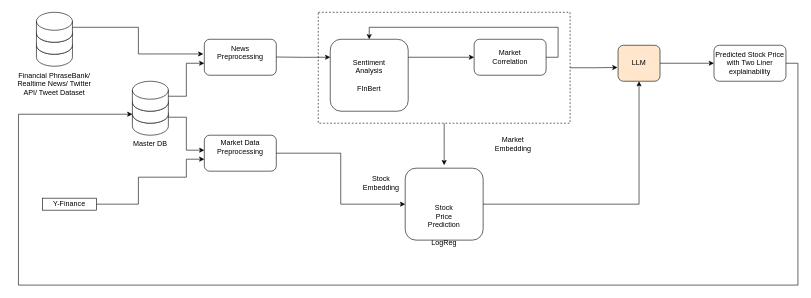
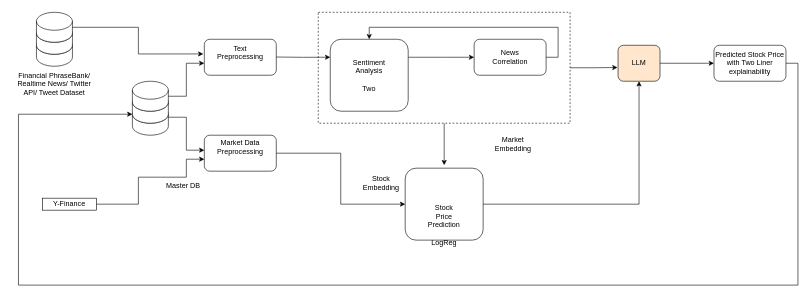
  <mxCell id="0" />
  <mxCell id="1" parent="0" />
  <mxCell id="2" style="edgeStyle=orthogonalEdgeStyle;rounded=0;orthogonalLoop=1;jettySize=auto;html=1;exitX=0.5;exitY=1;exitDx=0;exitDy=0;" edge="1" parent="1" source="3"><mxGeometry relative="1" as="geometry"><mxPoint x="740" y="275" as="targetPoint" /></mxGeometry></mxCell>
  <mxCell id="3" value="" style="rounded=0;whiteSpace=wrap;html=1;dashed=1;" vertex="1" parent="1"><mxGeometry x="530" y="20" width="420" height="185" as="geometry" /></mxCell>
  <mxCell id="4" value="" style="group" vertex="1" connectable="0" parent="1"><mxGeometry x="220" y="135" width="60" height="90" as="geometry" /></mxCell>
  <mxCell id="5" value="" style="group" vertex="1" connectable="0" parent="4"><mxGeometry width="60" height="90" as="geometry" /></mxCell>
  <mxCell id="6" value="" style="shape=cylinder3;whiteSpace=wrap;html=1;boundedLbl=1;backgroundOutline=1;size=15;" vertex="1" parent="5"><mxGeometry y="40" width="60" height="50" as="geometry" /></mxCell>
  <mxCell id="7" value="" style="group" vertex="1" connectable="0" parent="5"><mxGeometry width="60" height="70" as="geometry" /></mxCell>
  <mxCell id="8" value="" style="shape=cylinder3;whiteSpace=wrap;html=1;boundedLbl=1;backgroundOutline=1;size=15;" vertex="1" parent="7"><mxGeometry y="20" width="60" height="50" as="geometry" /></mxCell>
  <mxCell id="9" value="" style="shape=cylinder3;whiteSpace=wrap;html=1;boundedLbl=1;backgroundOutline=1;size=15;" vertex="1" parent="7"><mxGeometry width="60" height="50" as="geometry" /></mxCell>
- <mxCell id="10" value="Master DB" style="text;html=1;align=center;verticalAlign=middle;whiteSpace=wrap;rounded=0;" vertex="1" parent="1"><mxGeometry x="220" y="225" width="60" height="30" as="geometry" /></mxCell>
+ <mxCell id="10" value="Master DB" style="text;html=1;align=center;verticalAlign=middle;whiteSpace=wrap;rounded=0;" vertex="1" parent="1"><mxGeometry x="275" y="295" width="60" height="30" as="geometry" /></mxCell>
  <mxCell id="11" value="" style="group" vertex="1" connectable="0" parent="1"><mxGeometry x="340" y="225" width="120" height="60" as="geometry" /></mxCell>
  <mxCell id="12" value="" style="rounded=1;whiteSpace=wrap;html=1;" vertex="1" parent="11"><mxGeometry width="120" height="60" as="geometry" /></mxCell>
  <mxCell id="13" value="&lt;div&gt;Market Data&lt;/div&gt;&lt;div&gt;Preprocessing&lt;/div&gt;" style="text;html=1;align=center;verticalAlign=middle;whiteSpace=wrap;rounded=0;" vertex="1" parent="11"><mxGeometry x="30" y="5" width="60" height="30" as="geometry" /></mxCell>
  <mxCell id="14" value="" style="group" vertex="1" connectable="0" parent="1"><mxGeometry x="340" y="65" width="120" height="60" as="geometry" /></mxCell>
  <mxCell id="15" value="" style="rounded=1;whiteSpace=wrap;html=1;" vertex="1" parent="14"><mxGeometry width="120" height="60" as="geometry" /></mxCell>
- <mxCell id="16" value="News Preprocessing&lt;div&gt;&lt;br&gt;&lt;/div&gt;" style="text;html=1;align=center;verticalAlign=middle;whiteSpace=wrap;rounded=0;" vertex="1" parent="14"><mxGeometry x="30" y="15" width="60" height="30" as="geometry" /></mxCell>
+ <mxCell id="16" value="Text Preprocessing&lt;div&gt;&lt;br&gt;&lt;/div&gt;" style="text;html=1;align=center;verticalAlign=middle;whiteSpace=wrap;rounded=0;" vertex="1" parent="14"><mxGeometry x="30" y="15" width="60" height="30" as="geometry" /></mxCell>
  <mxCell id="17" value="" style="group" vertex="1" connectable="0" parent="1"><mxGeometry x="675" y="280" width="130" height="120" as="geometry" /></mxCell>
  <mxCell id="18" value="" style="rounded=1;whiteSpace=wrap;html=1;" vertex="1" parent="17"><mxGeometry width="130" height="120" as="geometry" /></mxCell>
  <mxCell id="19" value="Stock Price Prediction&lt;div&gt;&lt;br&gt;&lt;/div&gt;&lt;div&gt;LogReg&lt;/div&gt;" style="text;html=1;align=center;verticalAlign=middle;whiteSpace=wrap;rounded=0;" vertex="1" parent="17"><mxGeometry x="35" y="80" width="60" height="30" as="geometry" /></mxCell>
  <mxCell id="20" value="" style="group" vertex="1" connectable="0" parent="1"><mxGeometry x="550" y="65" width="130" height="120" as="geometry" /></mxCell>
  <mxCell id="21" style="edgeStyle=orthogonalEdgeStyle;rounded=0;orthogonalLoop=1;jettySize=auto;html=1;exitX=1;exitY=0.25;exitDx=0;exitDy=0;" edge="1" parent="20" source="22"><mxGeometry relative="1" as="geometry"><mxPoint x="240" y="30" as="targetPoint" /></mxGeometry></mxCell>
  <mxCell id="22" value="" style="rounded=1;whiteSpace=wrap;html=1;" vertex="1" parent="20"><mxGeometry width="130" height="120" as="geometry" /></mxCell>
- <mxCell id="23" value="Sentiment&lt;div&gt;Analysis&lt;/div&gt;&lt;div&gt;&lt;br&gt;&lt;/div&gt;&lt;div&gt;FInBert&lt;/div&gt;" style="text;html=1;align=center;verticalAlign=middle;whiteSpace=wrap;rounded=0;" vertex="1" parent="20"><mxGeometry x="35" y="45" width="60" height="30" as="geometry" /></mxCell>
+ <mxCell id="23" value="Sentiment&lt;div&gt;Analysis&lt;/div&gt;&lt;div&gt;&lt;br&gt;&lt;/div&gt;&lt;div&gt;Two&lt;/div&gt;" style="text;html=1;align=center;verticalAlign=middle;whiteSpace=wrap;rounded=0;" vertex="1" parent="20"><mxGeometry x="35" y="45" width="60" height="30" as="geometry" /></mxCell>
  <mxCell id="24" value="" style="group" vertex="1" connectable="0" parent="1"><mxGeometry x="60" y="20" width="60" height="90" as="geometry" /></mxCell>
  <mxCell id="25" value="" style="group" vertex="1" connectable="0" parent="24"><mxGeometry width="60" height="90" as="geometry" /></mxCell>
  <mxCell id="26" value="" style="shape=cylinder3;whiteSpace=wrap;html=1;boundedLbl=1;backgroundOutline=1;size=15;" vertex="1" parent="25"><mxGeometry y="40" width="60" height="50" as="geometry" /></mxCell>
  <mxCell id="27" value="" style="group" vertex="1" connectable="0" parent="25"><mxGeometry width="60" height="70" as="geometry" /></mxCell>
  <mxCell id="28" value="" style="shape=cylinder3;whiteSpace=wrap;html=1;boundedLbl=1;backgroundOutline=1;size=15;" vertex="1" parent="27"><mxGeometry y="20" width="60" height="50" as="geometry" /></mxCell>
  <mxCell id="29" value="" style="shape=cylinder3;whiteSpace=wrap;html=1;boundedLbl=1;backgroundOutline=1;size=15;" vertex="1" parent="27"><mxGeometry width="60" height="50" as="geometry" /></mxCell>
  <mxCell id="30" value="Financial PhraseBank/ Realtime News/ Twitter API/ Tweet Dataset" style="text;html=1;align=center;verticalAlign=middle;whiteSpace=wrap;rounded=0;" vertex="1" parent="1"><mxGeometry x="20" y="125" width="140" height="30" as="geometry" /></mxCell>
  <mxCell id="31" value="" style="edgeStyle=orthogonalEdgeStyle;rounded=0;orthogonalLoop=1;jettySize=auto;html=1;" edge="1" parent="1" source="9" target="15"><mxGeometry relative="1" as="geometry"><Array as="points"><mxPoint x="310" y="160" /><mxPoint x="310" y="105" /></Array></mxGeometry></mxCell>
  <mxCell id="32" style="edgeStyle=orthogonalEdgeStyle;rounded=0;orthogonalLoop=1;jettySize=auto;html=1;exitX=1;exitY=0.5;exitDx=0;exitDy=0;exitPerimeter=0;entryX=-0.014;entryY=0.408;entryDx=0;entryDy=0;entryPerimeter=0;" edge="1" parent="1" source="29" target="15"><mxGeometry relative="1" as="geometry" /></mxCell>
  <mxCell id="33" value="" style="edgeStyle=orthogonalEdgeStyle;rounded=0;orthogonalLoop=1;jettySize=auto;html=1;" edge="1" parent="1"><mxGeometry relative="1" as="geometry"><mxPoint x="280" y="195" as="sourcePoint" /><mxPoint x="340" y="250" as="targetPoint" /><Array as="points"><mxPoint x="310" y="195" /><mxPoint x="310" y="250" /></Array></mxGeometry></mxCell>
  <mxCell id="34" style="edgeStyle=orthogonalEdgeStyle;rounded=0;orthogonalLoop=1;jettySize=auto;html=1;exitX=1;exitY=0.5;exitDx=0;exitDy=0;entryX=0;entryY=0.667;entryDx=0;entryDy=0;entryPerimeter=0;" edge="1" parent="1" source="50" target="12"><mxGeometry relative="1" as="geometry"><mxPoint x="270" y="295" as="targetPoint" /><Array as="points"><mxPoint y="340" x="230" /><mxPoint y="295" x="230" /><mxPoint x="310" y="295" /><mxPoint x="310" y="265" /></Array></mxGeometry></mxCell>
  <mxCell id="35" style="edgeStyle=orthogonalEdgeStyle;rounded=0;orthogonalLoop=1;jettySize=auto;html=1;exitX=1;exitY=0.25;exitDx=0;exitDy=0;" edge="1" parent="1"><mxGeometry relative="1" as="geometry"><mxPoint x="550" y="94.933" as="targetPoint" /><mxPoint x="460" y="94.6" as="sourcePoint" /></mxGeometry></mxCell>
  <mxCell id="36" value="" style="group" vertex="1" connectable="0" parent="1"><mxGeometry x="790" y="65" width="120" height="60" as="geometry" /></mxCell>
  <mxCell id="37" value="" style="rounded=1;whiteSpace=wrap;html=1;" vertex="1" parent="36"><mxGeometry width="120" height="60" as="geometry" /></mxCell>
- <mxCell id="38" value="Market Correlation" style="text;html=1;align=center;verticalAlign=middle;whiteSpace=wrap;rounded=0;" vertex="1" parent="36"><mxGeometry x="30" y="15" width="60" height="30" as="geometry" /></mxCell>
+ <mxCell id="38" value="News Correlation" style="text;html=1;align=center;verticalAlign=middle;whiteSpace=wrap;rounded=0;" vertex="1" parent="36"><mxGeometry x="30" y="15" width="60" height="30" as="geometry" /></mxCell>
  <mxCell id="39" style="edgeStyle=orthogonalEdgeStyle;rounded=0;orthogonalLoop=1;jettySize=auto;html=1;exitX=1;exitY=0.5;exitDx=0;exitDy=0;entryX=0.5;entryY=0;entryDx=0;entryDy=0;" edge="1" parent="1" source="37" target="22"><mxGeometry relative="1" as="geometry"><Array as="points"><mxPoint x="930" y="95" /><mxPoint x="930" y="45" /><mxPoint x="615" y="45" /></Array></mxGeometry></mxCell>
  <mxCell id="40" style="edgeStyle=orthogonalEdgeStyle;rounded=0;orthogonalLoop=1;jettySize=auto;html=1;exitX=1;exitY=0.5;exitDx=0;exitDy=0;entryX=0;entryY=0.5;entryDx=0;entryDy=0;" edge="1" parent="1" source="12" target="18"><mxGeometry relative="1" as="geometry" /></mxCell>
  <mxCell id="41" value="Market Embedding" style="text;html=1;align=center;verticalAlign=middle;whiteSpace=wrap;rounded=0;" vertex="1" parent="1"><mxGeometry x="825" y="225" width="60" height="30" as="geometry" /></mxCell>
  <mxCell id="42" value="Stock&lt;div&gt;Embedding&lt;/div&gt;" style="text;html=1;align=center;verticalAlign=middle;whiteSpace=wrap;rounded=0;" vertex="1" parent="1"><mxGeometry x="605" y="290" width="60" height="30" as="geometry" /></mxCell>
  <mxCell id="43" style="edgeStyle=orthogonalEdgeStyle;rounded=0;orthogonalLoop=1;jettySize=auto;html=1;exitX=1;exitY=0.5;exitDx=0;exitDy=0;entryX=0;entryY=1;entryDx=0;entryDy=-15;entryPerimeter=0;" edge="1" parent="1" source="44" target="8"><mxGeometry relative="1" as="geometry"><mxPoint x="210" y="545" as="targetPoint" /><Array as="points"><mxPoint x="1330" y="105" /><mxPoint x="1330" y="475" /><mxPoint x="30" y="475" /><mxPoint x="30" y="190" /></Array></mxGeometry></mxCell>
  <mxCell id="44" value="Predicted Stock Price&lt;div&gt;with Two Liner explainability&lt;/div&gt;" style="rounded=1;whiteSpace=wrap;html=1;" vertex="1" parent="1"><mxGeometry x="1190" y="75" width="120" height="60" as="geometry" /></mxCell>
  <mxCell id="45" style="edgeStyle=orthogonalEdgeStyle;rounded=0;orthogonalLoop=1;jettySize=auto;html=1;exitX=1;exitY=0.5;exitDx=0;exitDy=0;" edge="1" parent="1" source="46"><mxGeometry relative="1" as="geometry"><mxPoint x="1190" y="105" as="targetPoint" /></mxGeometry></mxCell>
  <mxCell id="46" value="LLM" style="rounded=1;whiteSpace=wrap;html=1;fillColor=#ffe6cc;" vertex="1" parent="1"><mxGeometry x="1030" y="75" width="70" height="60" as="geometry" /></mxCell>
  <mxCell id="47" style="edgeStyle=orthogonalEdgeStyle;rounded=0;orthogonalLoop=1;jettySize=auto;html=1;exitX=1;exitY=0.5;exitDx=0;exitDy=0;entryX=0.5;entryY=1;entryDx=0;entryDy=0;" edge="1" parent="1" source="18" target="46"><mxGeometry relative="1" as="geometry" /></mxCell>
  <mxCell id="48" style="edgeStyle=orthogonalEdgeStyle;rounded=0;orthogonalLoop=1;jettySize=auto;html=1;exitX=1;exitY=0.5;exitDx=0;exitDy=0;entryX=-0.014;entryY=0.617;entryDx=0;entryDy=0;entryPerimeter=0;" edge="1" parent="1" source="3" target="46"><mxGeometry relative="1" as="geometry" /></mxCell>
  <mxCell id="49" value="" style="group" vertex="1" connectable="0" parent="1"><mxGeometry x="70" y="325" width="90" height="30" as="geometry" /></mxCell>
  <mxCell id="50" value="" style="rounded=0;whiteSpace=wrap;html=1;" vertex="1" parent="49"><mxGeometry y="5" width="90" height="20" as="geometry" /></mxCell>
  <mxCell id="51" value="Y-Finance" style="text;html=1;align=center;verticalAlign=middle;whiteSpace=wrap;rounded=0;" vertex="1" parent="49"><mxGeometry x="15" width="60" height="30" as="geometry" /></mxCell>
